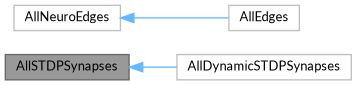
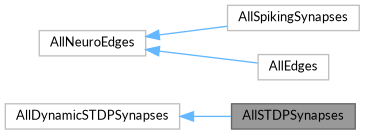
  digraph {
    fontname=Lato
    rankdir=LR
    node [color=grey75 fillcolor=white fontname=Lato fontsize=10 shape=box style=filled]
    edge [color=steelblue1 dir=back fontname=Lato fontsize=10 labelfontname=Helvetica labelfontsize=10 style=solid]
    n1 [color=gray40 fillcolor=grey60 fontcolor=black height=0.2 label=AllSTDPSynapses width=0.4]
    n2 [height=0.2 label=AllDynamicSTDPSynapses width=0.4]
+   n3 [height=0.2 label=AllSpikingSynapses width=0.4]
    n4 [height=0.2 label=AllNeuroEdges width=0.4]
    n5 [height=0.2 label=AllEdges width=0.4]
-   n1 -> n2
+   n2 -> n1
+   n4 -> n3
    n4 -> n5
  }
